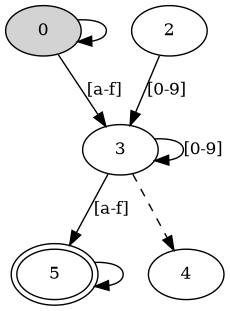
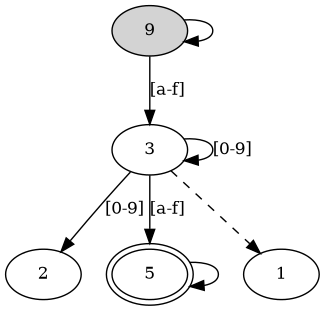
  digraph {
    rankdir=TB
    node [fillcolor=white fontsize=12 peripheries=1 shape=ellipse style=filled]
    edge [fontsize=12]
-   0 [fillcolor="#d3d3d3ff"]
+   0 [fillcolor="#d3d3d3ff" label=9]
    3
    2
    5 [peripheries=2]
-   4
+   4 [label=1]
    0 -> 0
    0 -> 3 [label="[a-f]"]
    3 -> 3 [label="[0-9]"]
    3 -> 5 [label="[a-f]"]
    3 -> 4 [style=dashed]
-   2 -> 3 [label="[0-9]"]
+   3 -> 2 [label="[0-9]"]
    5 -> 5
  }
